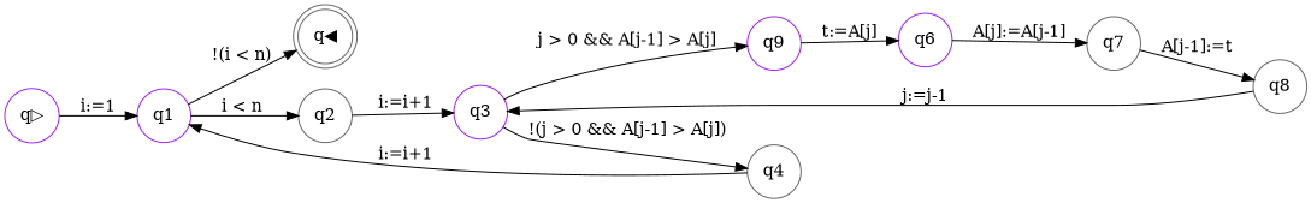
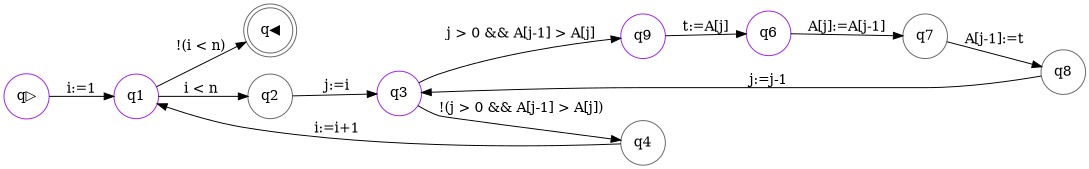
  digraph {
    rankdir=LR
    node [color=purple shape=circle]
    "q▷"
    q1
    "q◀" [color=gray40 shape=doublecircle]
    q2 [color=gray40]
    q3
    q4 [color=gray40]
    n7 [label=q9]
    q6
    q7 [color=gray40]
    q8 [color=gray40]
    "q▷" -> q1 [label="i:=1"]
    q1 -> "q◀" [label="!(i < n)"]
    q1 -> q2 [label="i < n"]
-   q2 -> q3 [label="i:=i+1"]
+   q2 -> q3 [label="j:=i"]
    q3 -> q4 [label="!(j > 0 && A[j-1] > A[j])"]
    q3 -> n7 [label="j > 0 && A[j-1] > A[j]"]
    q4 -> q1 [label="i:=i+1"]
    n7 -> q6 [label="t:=A[j]"]
    q6 -> q7 [label="A[j]:=A[j-1]"]
    q7 -> q8 [label="A[j-1]:=t"]
    q8 -> q3 [label="j:=j-1"]
  }
